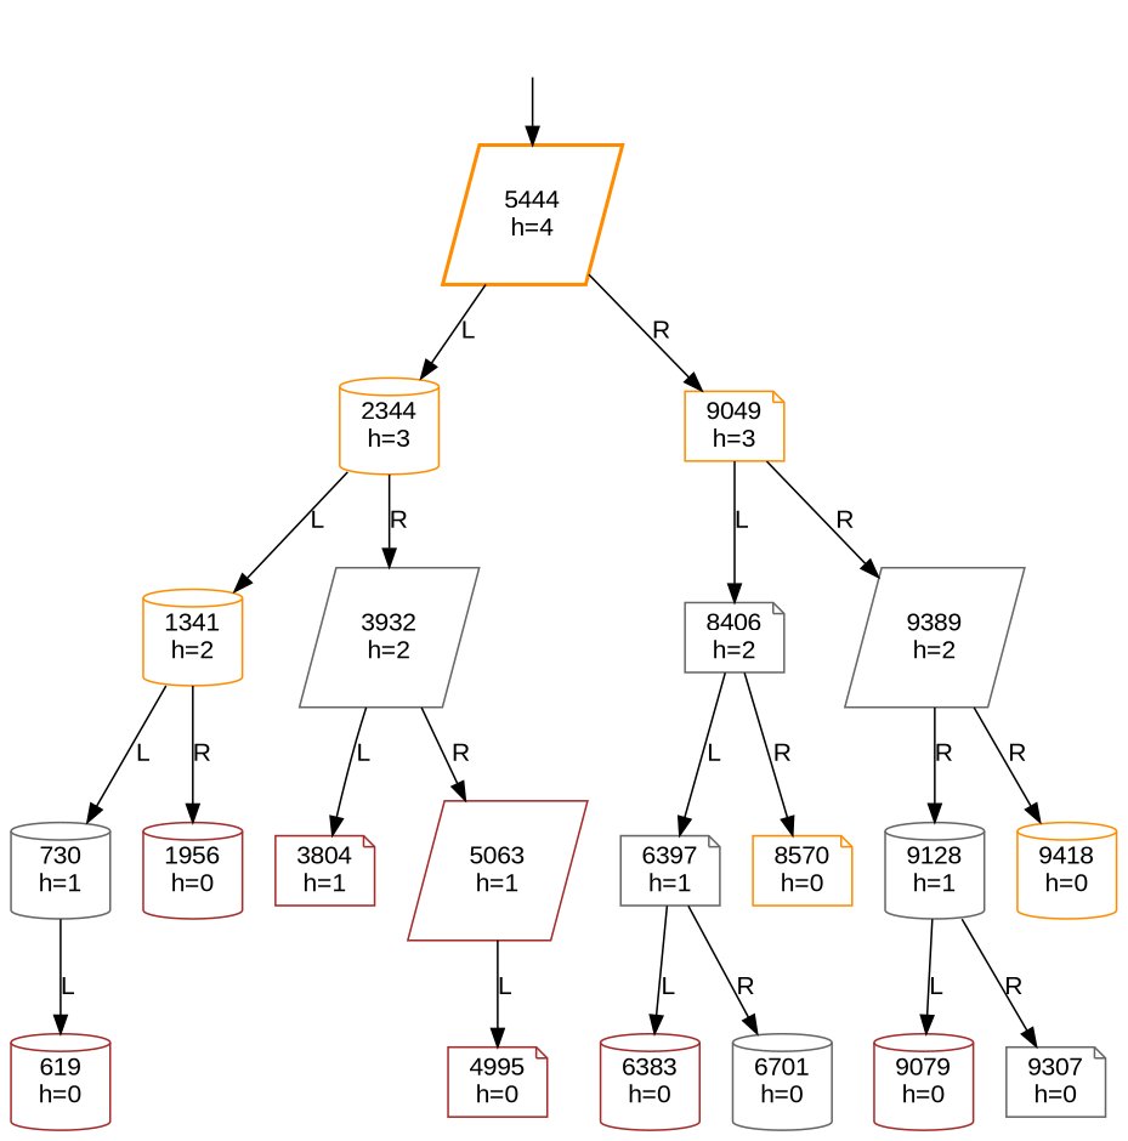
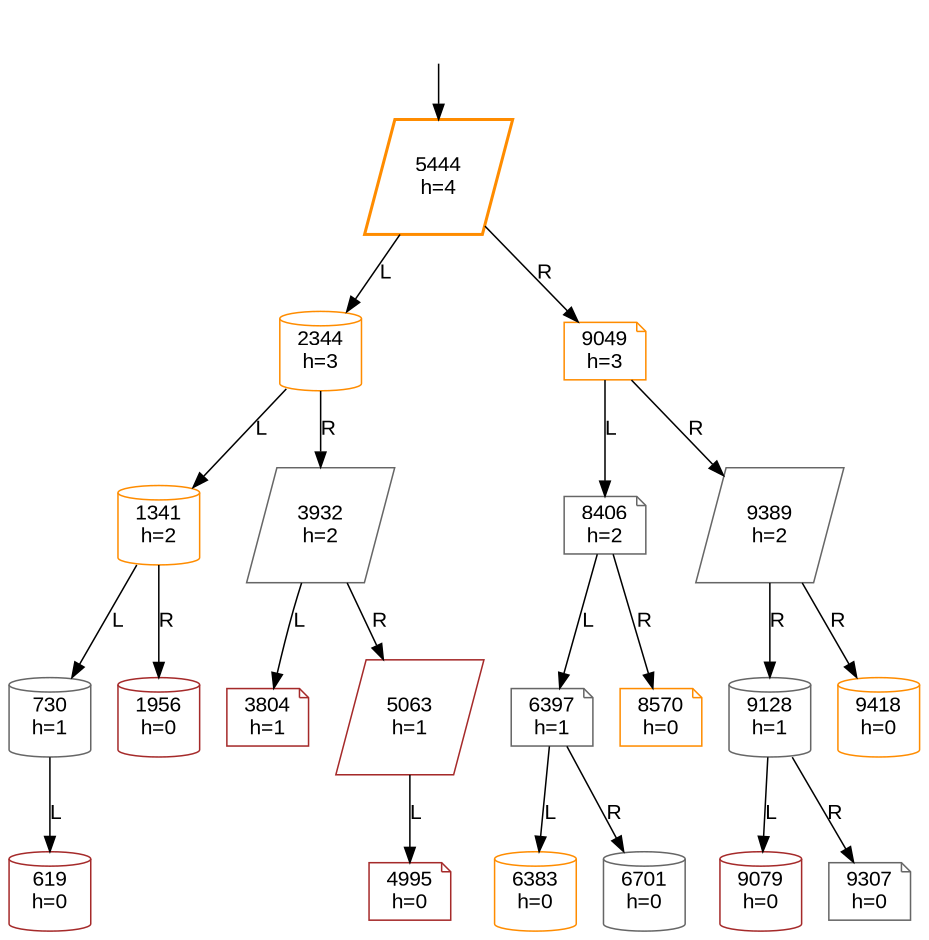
  digraph {
    fontname="Liberation Sans"
    node [fontname="Liberation Sans" color=gray40 shape=cylinder]
    edge [fontname="Liberation Sans"]
    Dummy [style=invis color="" shape=""]
    n2 [color=darkorange label="5444\nh=4" penwidth=2 shape=parallelogram]
    n3 [color=darkorange label="2344\nh=3"]
    n4 [color=darkorange label="9049\nh=3" shape=note]
    n5 [color=darkorange label="1341\nh=2"]
    n6 [label="3932\nh=2" shape=parallelogram]
    n7 [label="8406\nh=2" shape=note]
    n8 [label="9389\nh=2" shape=parallelogram]
    n9 [label="730\nh=1"]
    n10 [color=brown label="1956\nh=0"]
    n11 [color=brown label="3804\nh=1" shape=note]
    n12 [color=brown label="5063\nh=1" shape=parallelogram]
    n13 [color=brown label="619\nh=0"]
    n14 [color=brown label="4995\nh=0" shape=note]
    n15 [label="6397\nh=1" shape=note]
    n16 [color=darkorange label="8570\nh=0" shape=note]
    n17 [label="9128\nh=1"]
    n18 [color=darkorange label="9418\nh=0"]
-   n19 [color=brown label="6383\nh=0"]
+   n19 [color=darkorange label="6383\nh=0"]
    n20 [label="6701\nh=0"]
    n21 [color=brown label="9079\nh=0"]
    n22 [label="9307\nh=0" shape=note]
    Dummy -> n2
    n2 -> n3 [label=L]
    n2 -> n4 [label=R]
    n3 -> n5 [label=L]
    n3 -> n6 [label=R]
    n4 -> n7 [label=L]
    n4 -> n8 [label=R]
    n5 -> n9 [label=L]
    n5 -> n10 [label=R]
    n6 -> n11 [label=L]
    n6 -> n12 [label=R]
    n7 -> n15 [label=L]
    n7 -> n16 [label=R]
    n8 -> n17 [label=R]
    n8 -> n18 [label=R]
    n9 -> n13 [label=L]
    n12 -> n14 [label=L]
    n15 -> n19 [label=L]
    n15 -> n20 [label=R]
    n17 -> n21 [label=L]
    n17 -> n22 [label=R]
  }
